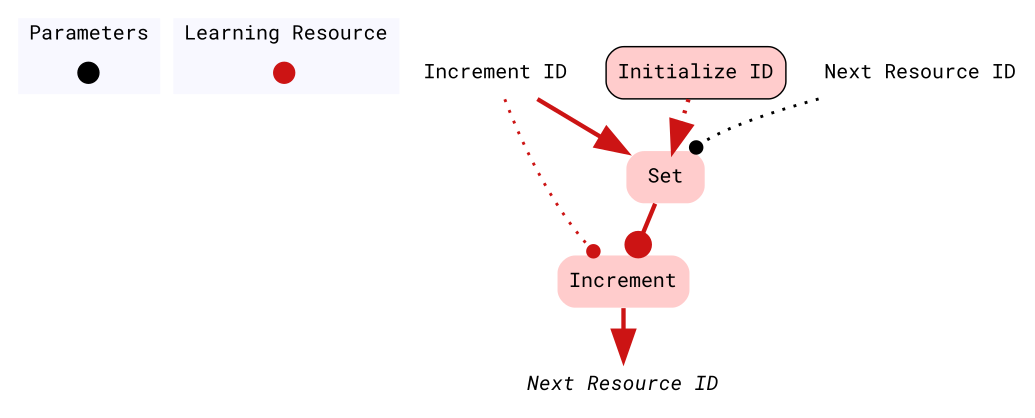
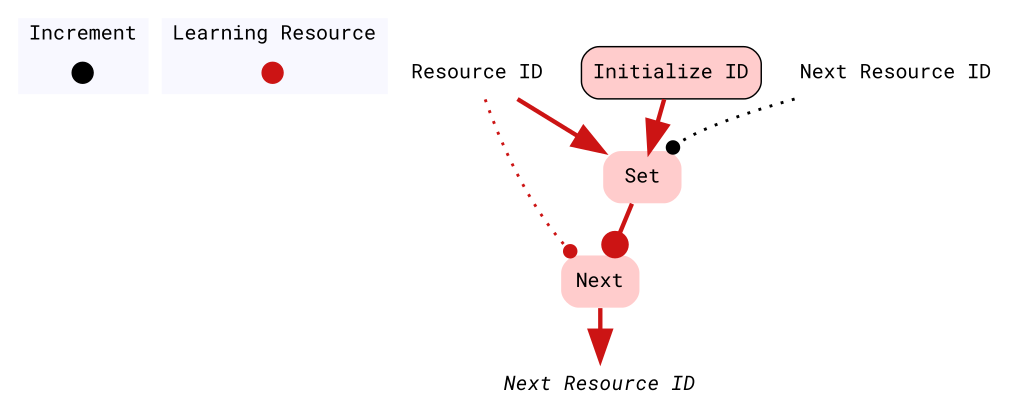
  digraph {
    fontname="Roboto Mono"
    node [color=black fontname="Roboto Mono" shape=none style=filled]
    edge [color="0.0, 0.9 , 0.8" fontname="Roboto Mono" penwidth=3.0 arrowsize=2.0]
    contextOverview [fixedsize=true fontcolor=white height=.2 shape=point width=.2]
    initializeIDOverview [color="0.0, 0.9 , 0.8" fixedsize=true fontcolor=white height=.2 shape=point width=.2]
-   n3 [color=none fillcolor=white fontsize=14 label="Increment ID"]
-   n4 [color="0.0, 0.2, 1.0" label=Increment style="rounded,filled"]
+   n3 [color=none fillcolor=white fontsize=14 label="Resource ID"]
+   n4 [color="0.0, 0.2, 1.0" label=Next style="rounded,filled"]
    n5 [color="0.0, 0.2, 1.0" label=Set style="rounded,filled"]
    n6 [color=none fillcolor=white fontsize=14 label=<<i>Next Resource ID</i>>]
    n7 [fillcolor="0.0, 0.2, 1.0" label="Initialize ID" shape=box style="rounded,filled"]
    n8 [label="Next Resource ID" color="" style=""]
    subgraph cluster_1 {
      color=white
      fillcolor=ghostwhite
-     label=Parameters
+     label=Increment
      labeljust=l
      style=filled
      contextOverview
    }
    subgraph cluster_2 {
      color=white
      fillcolor=ghostwhite
      label="Learning Resource"
      labeljust=l
      nodesep=0.1
      style=filled
      initializeIDOverview
    }
    n3 -> n4 [arrowhead=dot headport=nw penwidth=2.0 style=dotted arrowsize=""]
    n3 -> n5
    n4 -> n6
    n5 -> n4 [arrowhead=dot]
-   n7 -> n5 [style=dotted]
+   n7 -> n5
    n8 -> n5 [arrowhead=dot color=black headport=ne penwidth=2.0 style=dotted arrowsize=""]
  }
